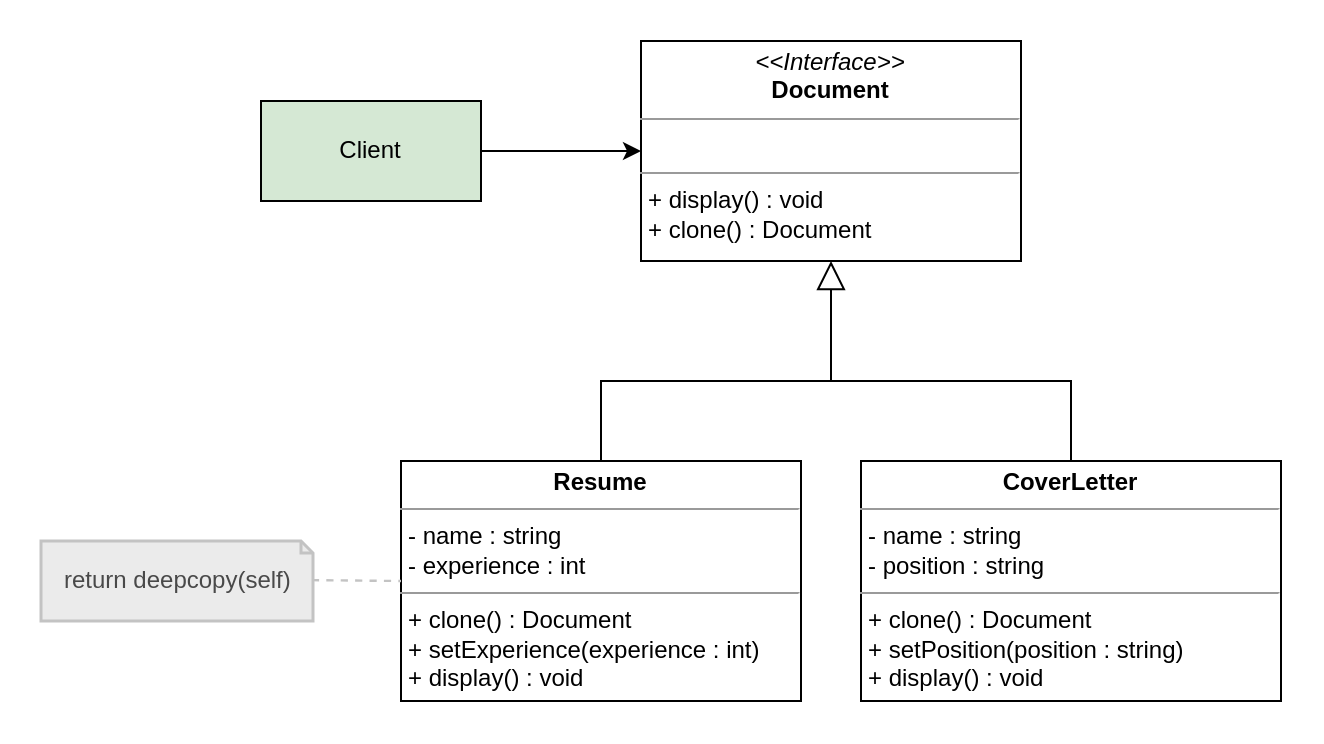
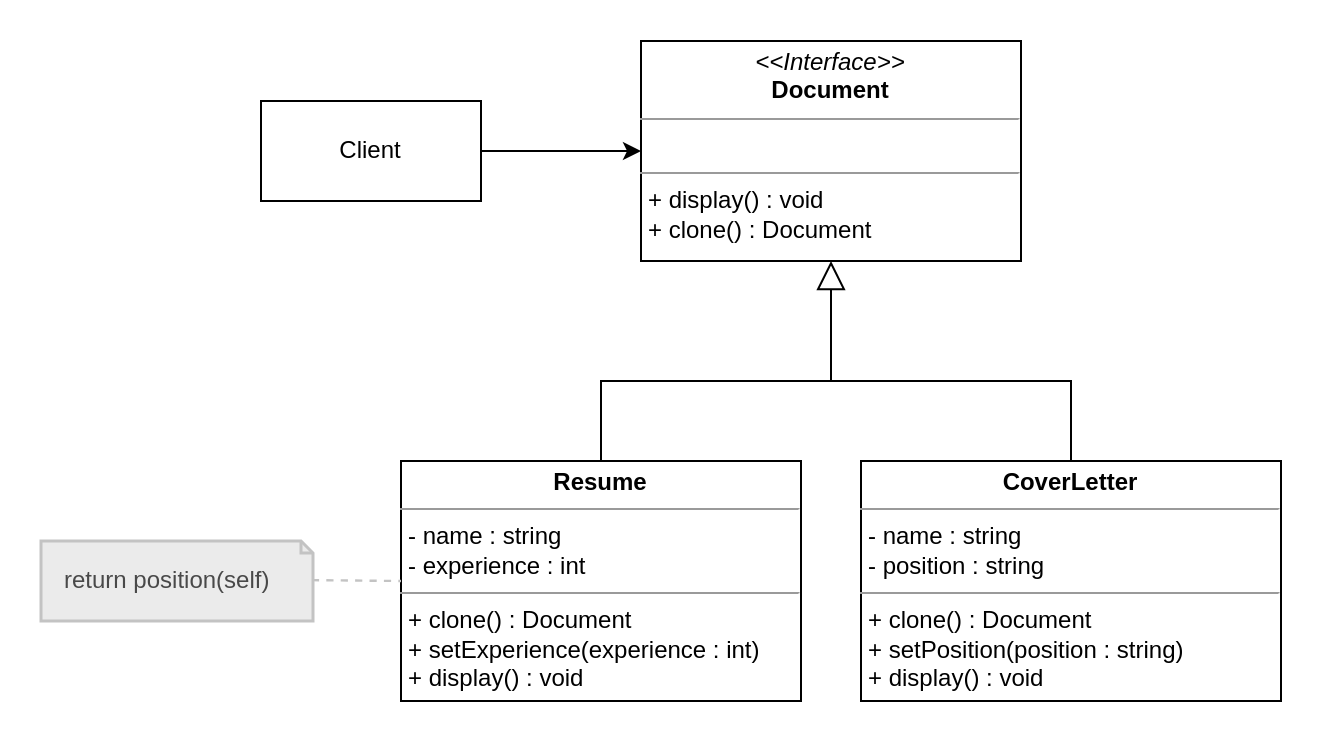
  <mxCell id="0" />
  <mxCell id="1" parent="0" />
  <mxCell id="2" value="&lt;p style=&quot;margin:0px;margin-top:4px;text-align:center;&quot;&gt;&lt;i&gt;&amp;lt;&amp;lt;Interface&amp;gt;&amp;gt;&lt;/i&gt;&lt;br&gt;&lt;b&gt;Document&lt;/b&gt;&lt;/p&gt;&lt;hr size=&quot;1&quot;&gt;&lt;p style=&quot;margin:0px;margin-left:4px;&quot;&gt;&lt;br&gt;&lt;/p&gt;&lt;hr size=&quot;1&quot;&gt;&lt;p style=&quot;margin:0px;margin-left:4px;&quot;&gt;+ display() : void&lt;br&gt;+ clone() : Document&lt;/p&gt;" style="verticalAlign=top;align=left;overflow=fill;fontSize=12;fontFamily=Helvetica;html=1;whiteSpace=wrap;" parent="1" vertex="1"><mxGeometry x="320" y="20" width="190" height="110" as="geometry" /></mxCell>
  <mxCell id="3" value="&lt;p style=&quot;margin:0px;margin-top:4px;text-align:center;&quot;&gt;&lt;b&gt;Resume&lt;/b&gt;&lt;/p&gt;&lt;hr size=&quot;1&quot;&gt;&lt;p style=&quot;margin:0px;margin-left:4px;&quot;&gt;- name : string&lt;/p&gt;&lt;p style=&quot;margin:0px;margin-left:4px;&quot;&gt;- experience : int&lt;/p&gt;&lt;hr size=&quot;1&quot;&gt;&lt;p style=&quot;margin:0px;margin-left:4px;&quot;&gt;+ clone() : Document&lt;/p&gt;&lt;p style=&quot;margin:0px;margin-left:4px;&quot;&gt;+ setExperience(experience : int)&lt;/p&gt;&lt;p style=&quot;margin:0px;margin-left:4px;&quot;&gt;+ display() : void&lt;/p&gt;" style="verticalAlign=top;align=left;overflow=fill;fontSize=12;fontFamily=Helvetica;html=1;whiteSpace=wrap;" parent="1" vertex="1"><mxGeometry x="200" y="230" width="200" height="120" as="geometry" /></mxCell>
  <mxCell id="4" value="&lt;p style=&quot;margin:0px;margin-top:4px;text-align:center;&quot;&gt;&lt;b&gt;CoverLetter&lt;/b&gt;&lt;/p&gt;&lt;hr size=&quot;1&quot;&gt;&lt;p style=&quot;margin:0px;margin-left:4px;&quot;&gt;- name : string&lt;/p&gt;&lt;p style=&quot;margin:0px;margin-left:4px;&quot;&gt;&lt;span style=&quot;background-color: initial;&quot;&gt;- position : string&lt;/span&gt;&lt;/p&gt;&lt;hr size=&quot;1&quot;&gt;&lt;p style=&quot;margin:0px;margin-left:4px;&quot;&gt;+ clone() : Document&lt;/p&gt;&lt;p style=&quot;margin:0px;margin-left:4px;&quot;&gt;+ setPosition(position&amp;nbsp;: string)&lt;br&gt;&lt;/p&gt;&lt;p style=&quot;margin:0px;margin-left:4px;&quot;&gt;+ display() : void&lt;/p&gt;" style="verticalAlign=top;align=left;overflow=fill;fontSize=12;fontFamily=Helvetica;html=1;whiteSpace=wrap;" parent="1" vertex="1"><mxGeometry x="430" y="230" width="210" height="120" as="geometry" /></mxCell>
  <mxCell id="5" value="" style="endArrow=block;endFill=0;endSize=12;html=1;rounded=0;entryX=0.5;entryY=1;entryDx=0;entryDy=0;" parent="1" target="2" edge="1"><mxGeometry width="160" relative="1" as="geometry"><mxPoint x="415" y="190" as="sourcePoint" /><mxPoint x="510" y="140" as="targetPoint" /></mxGeometry></mxCell>
  <mxCell id="6" value="" style="endArrow=none;html=1;rounded=0;exitX=0.5;exitY=0;exitDx=0;exitDy=0;entryX=0.5;entryY=0;entryDx=0;entryDy=0;" parent="1" source="3" target="4" edge="1"><mxGeometry width="50" height="50" relative="1" as="geometry"><mxPoint x="410" y="160" as="sourcePoint" /><mxPoint x="460" y="110" as="targetPoint" /><Array as="points"><mxPoint x="300" y="190" /><mxPoint x="535" y="190" /></Array></mxGeometry></mxCell>
  <mxCell id="7" value="" style="endArrow=classic;html=1;rounded=0;entryX=0;entryY=0.5;entryDx=0;entryDy=0;" parent="1" target="2" edge="1"><mxGeometry width="50" height="50" relative="1" as="geometry"><mxPoint x="240" y="75" as="sourcePoint" /><mxPoint x="250" y="140" as="targetPoint" /></mxGeometry></mxCell>
- <mxCell id="8" value="Client" style="html=1;whiteSpace=wrap;fillColor=#d5e8d4;" parent="1" vertex="1"><mxGeometry x="130" y="50" width="110" height="50" as="geometry" /></mxCell>
+ <mxCell id="8" value="Client" style="html=1;whiteSpace=wrap;" parent="1" vertex="1"><mxGeometry x="130" y="50" width="110" height="50" as="geometry" /></mxCell>
  <mxCell id="9" style="rounded=0;orthogonalLoop=1;jettySize=auto;html=1;startArrow=none;startFill=1;startSize=3;jumpStyle=none;endArrow=none;endFill=0;anchorPointDirection=0;bendable=0;editable=1;movable=1;resizable=1;rotatable=1;deletable=1;locked=0;connectable=1;backgroundOutline=0;snapToPoint=1;flowAnimation=0;strokeColor=#C3C3C3;dashed=1;shadow=0;strokeWidth=1.2;exitX=0.996;exitY=0.489;exitDx=0;exitDy=0;exitPerimeter=0;entryX=0;entryY=0.5;entryDx=0;entryDy=0;" parent="1" source="10" edge="1" target="3"><mxGeometry relative="1" as="geometry"><mxPoint x="149" y="322.5" as="sourcePoint" /><mxPoint x="240" y="310.5" as="targetPoint" /></mxGeometry></mxCell>
- <mxCell id="10" value="&lt;font color=&quot;#494949&quot;&gt;return deepcopy(self)&lt;br&gt;&lt;/font&gt;" style="shape=note;size=6;align=left;spacingLeft=10;html=1;whiteSpace=wrap;strokeWidth=1.5;strokeColor=#C3C3C3;gradientColor=none;fillColor=#EBEBEB;" parent="1" vertex="1"><mxGeometry x="20" y="270" width="136" height="40" as="geometry" /></mxCell>
+ <mxCell id="10" value="&lt;font color=&quot;#494949&quot;&gt;return position(self)&lt;br&gt;&lt;/font&gt;" style="shape=note;size=6;align=left;spacingLeft=10;html=1;whiteSpace=wrap;strokeWidth=1.5;strokeColor=#C3C3C3;gradientColor=none;fillColor=#EBEBEB;" parent="1" vertex="1"><mxGeometry x="20" y="270" width="136" height="40" as="geometry" /></mxCell>
